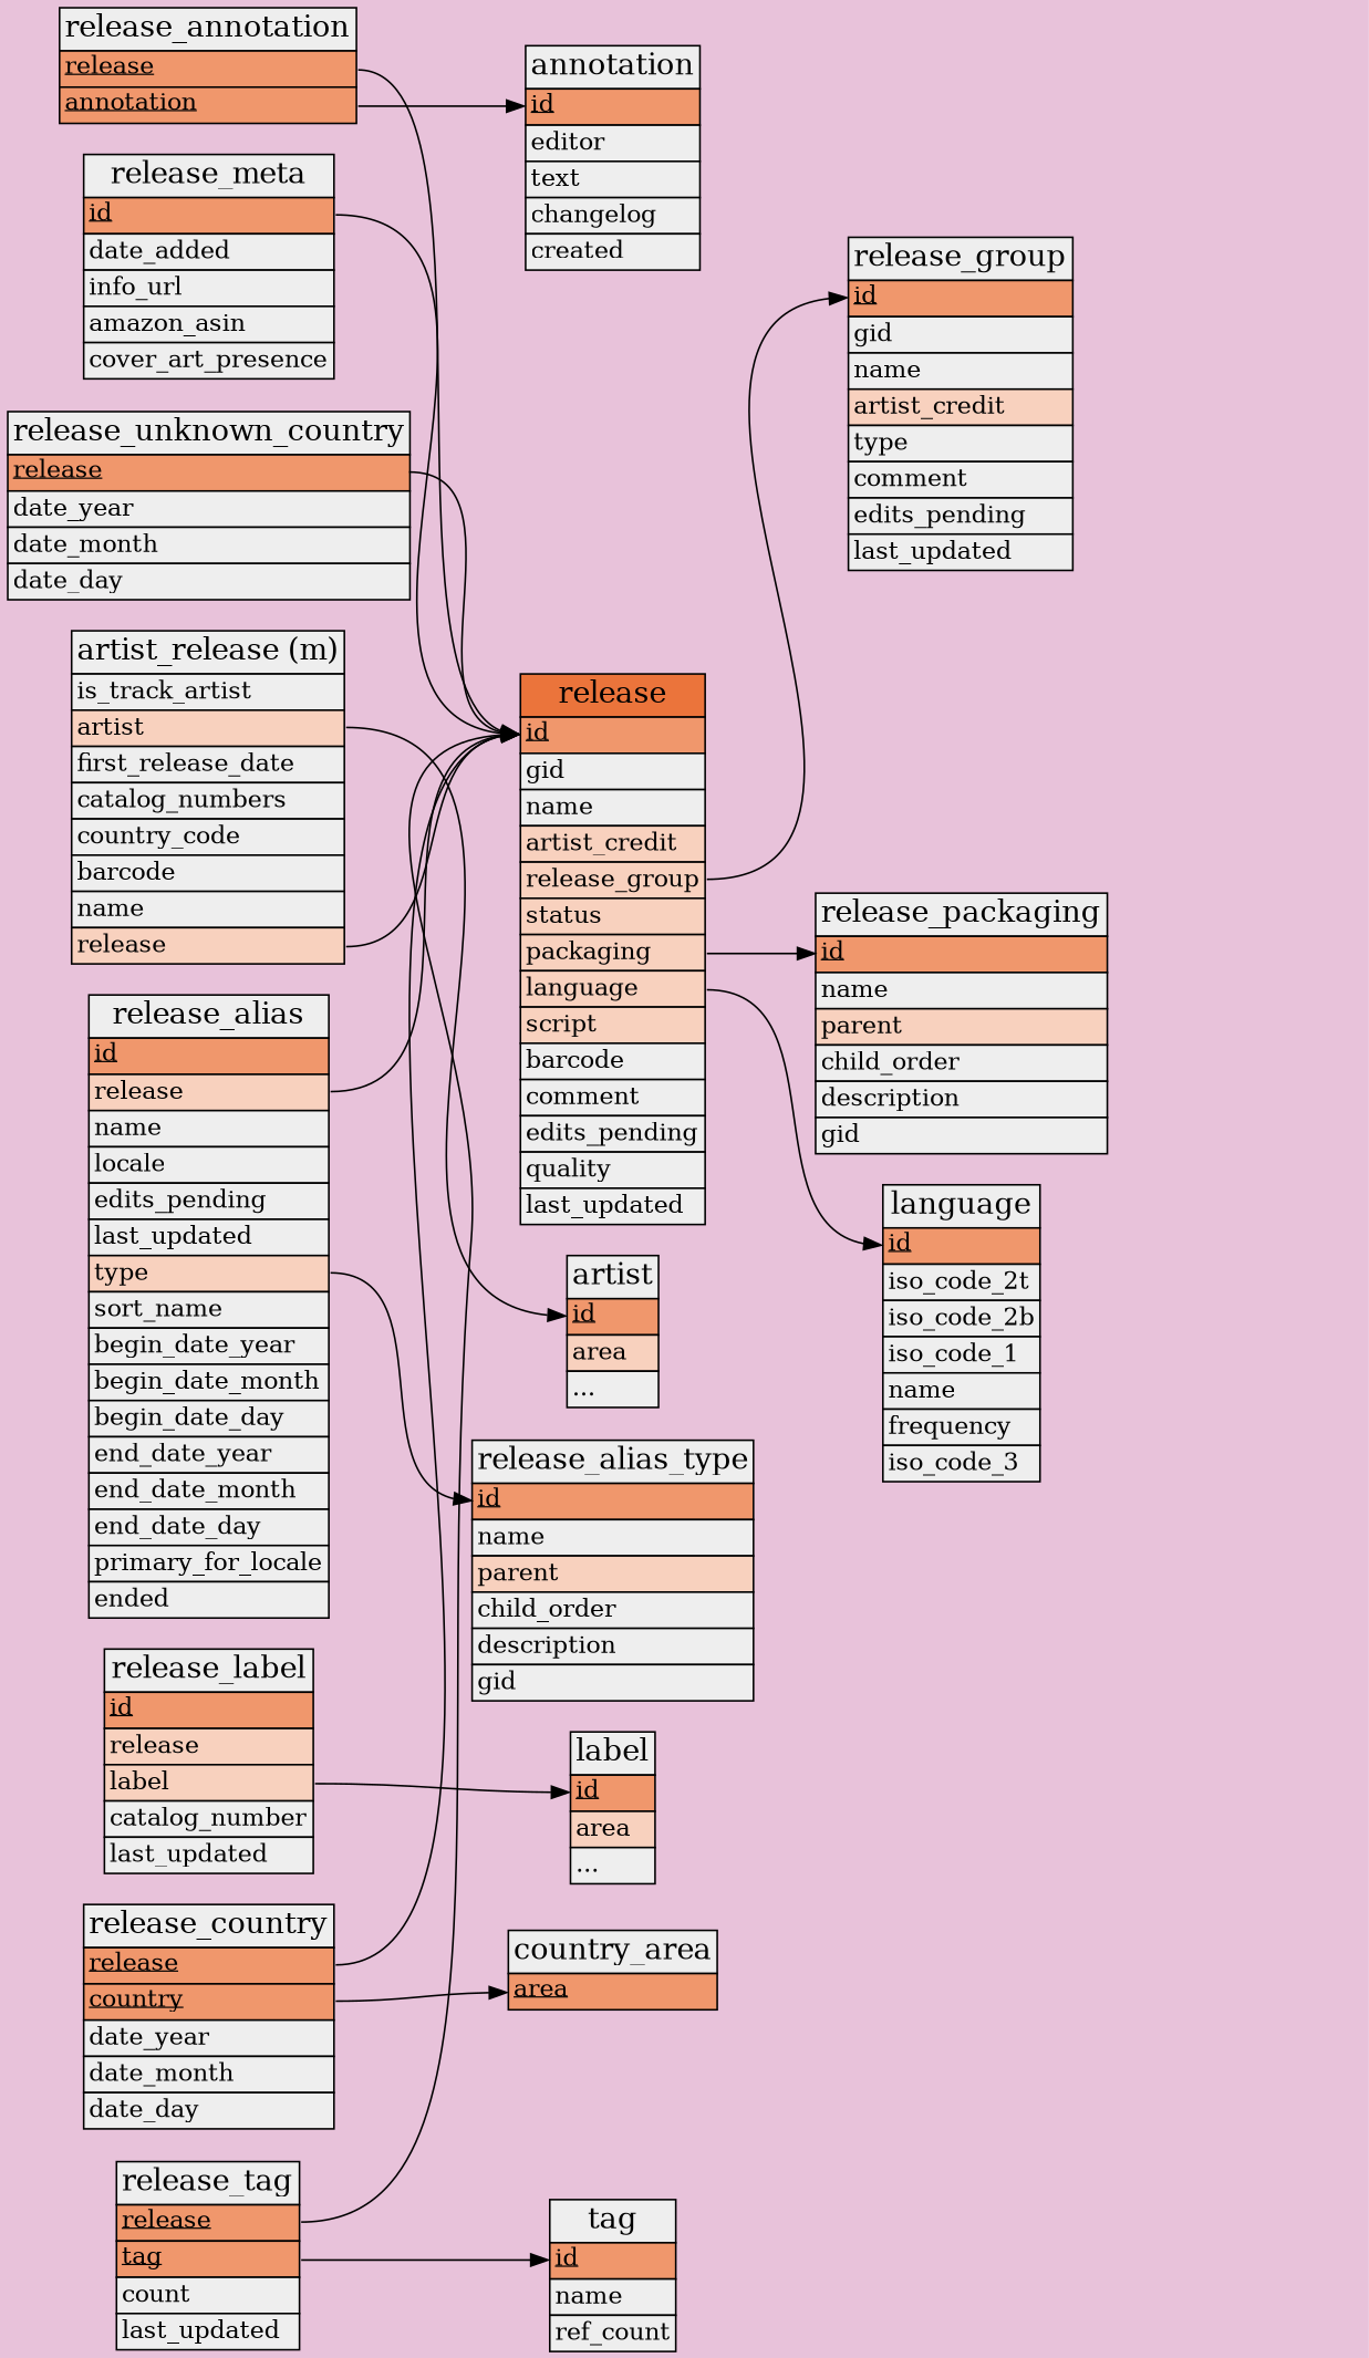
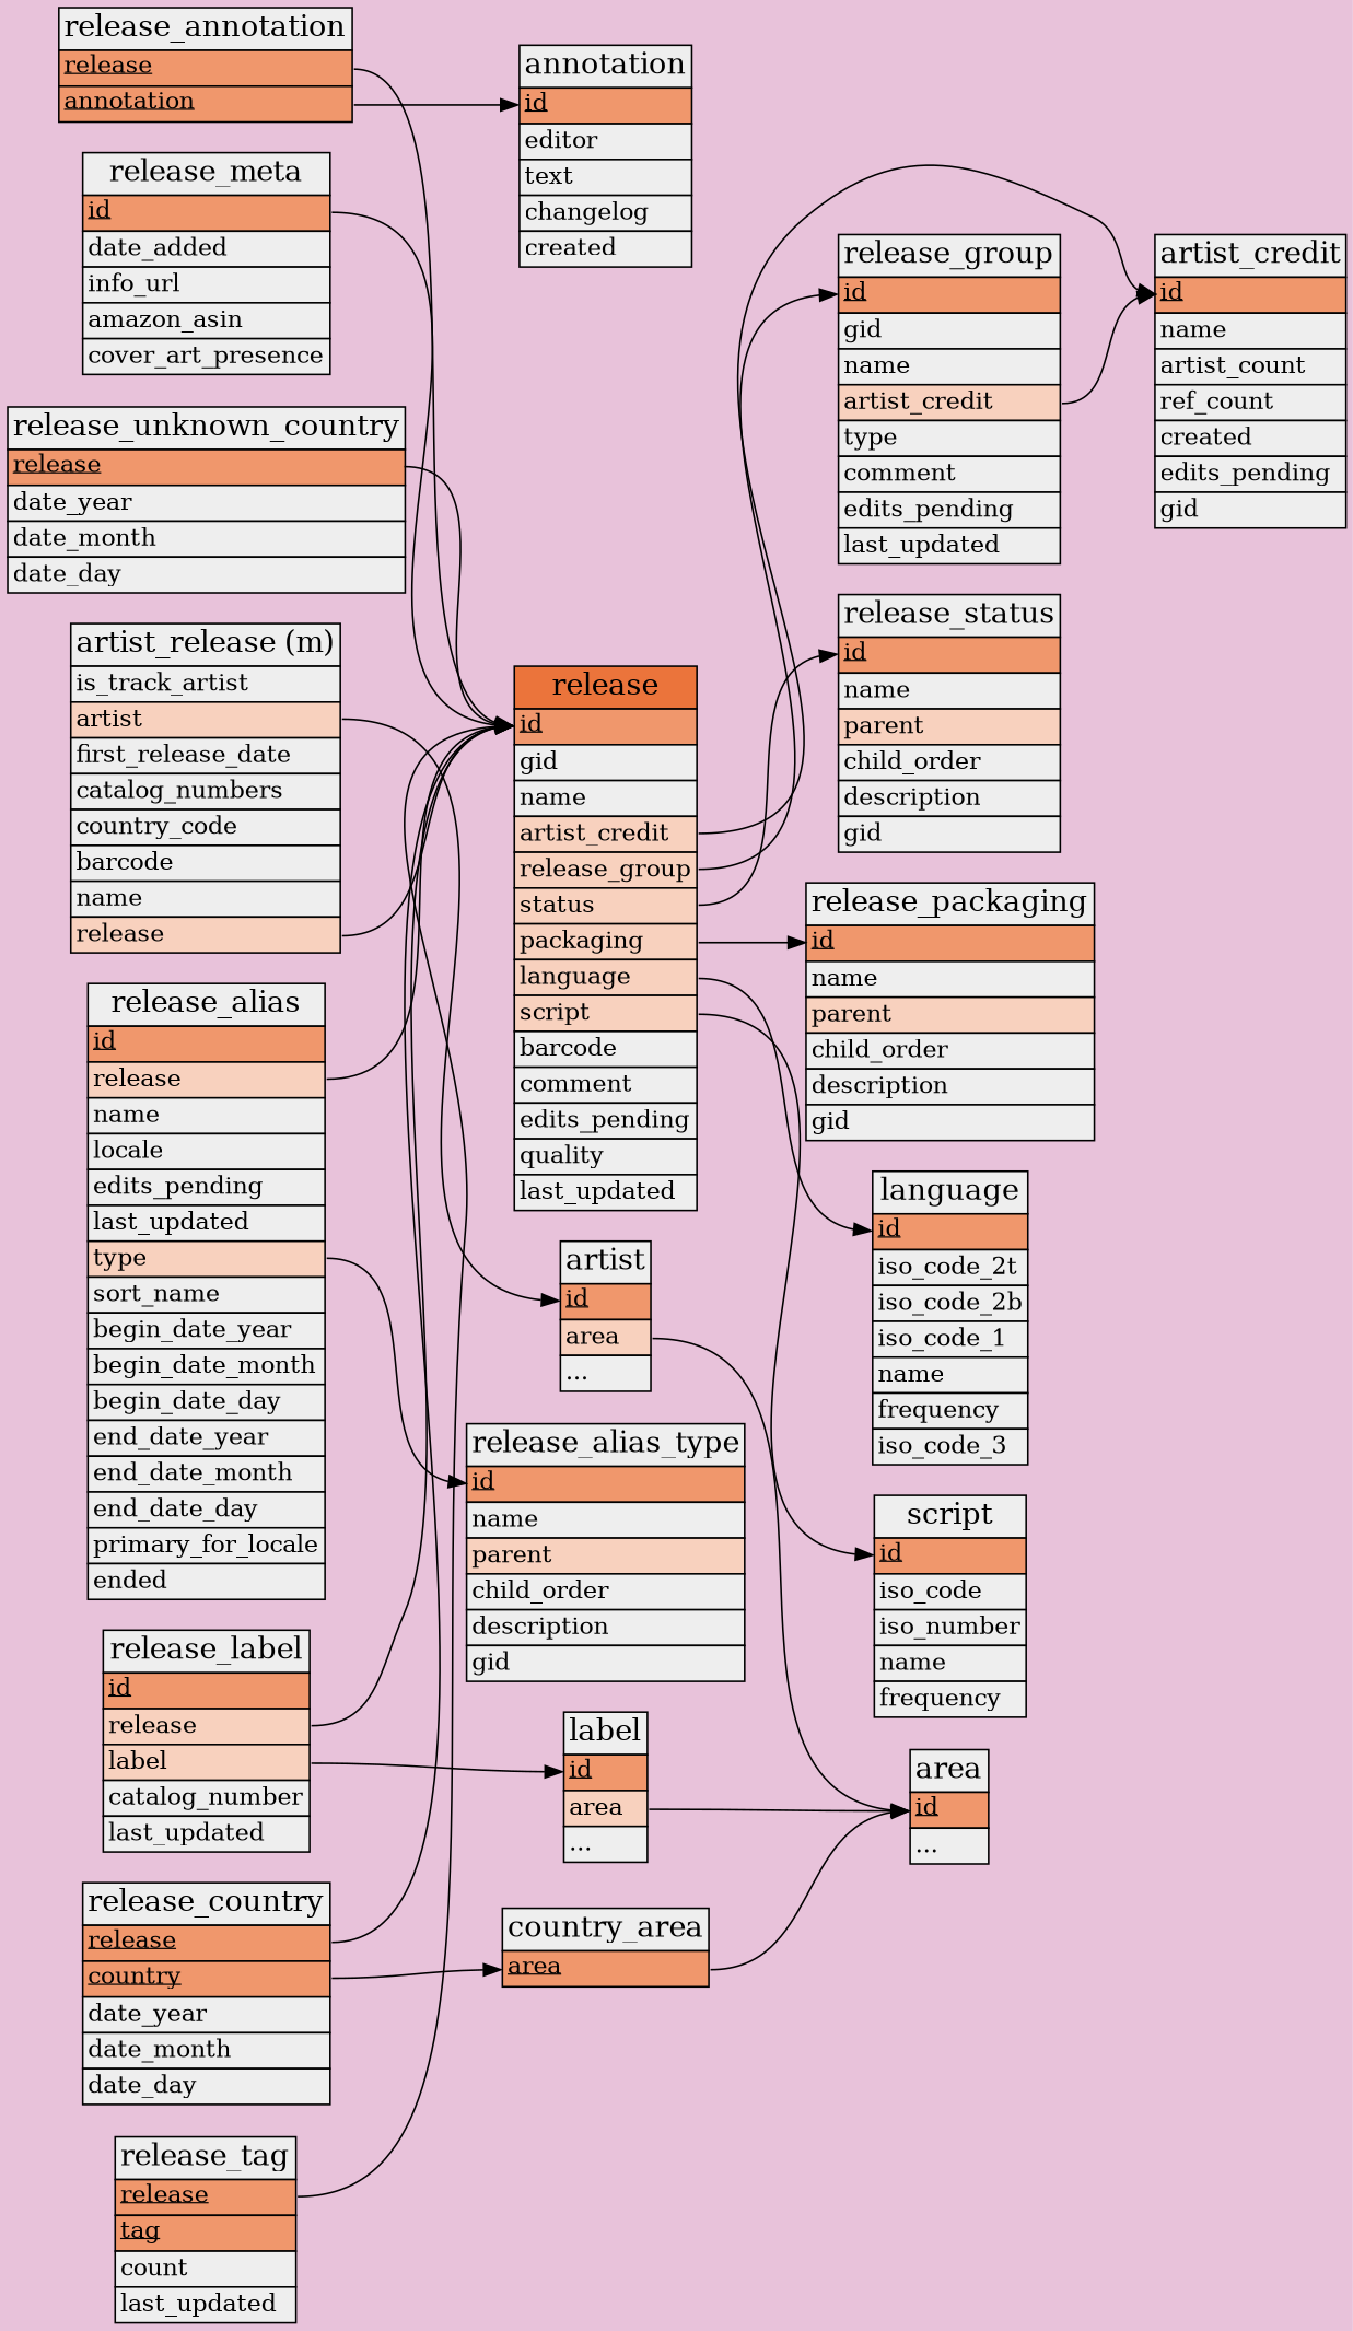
  digraph {
    bgcolor="#e8c2da"
    concentrate=true
    pack=true
    rankdir=LR
    node [shape=plain]
    edge [headport=id tailport=release]
    n1 [label=<             <table border="0" cellspacing="0" cellborder="1">                 <tr><td bgcolor="#eeeeee"><font point-size="17">annotation</font></td></tr>                 <tr><td bgcolor="#f0976c" align="left" port="id"><font point-size="14"><u>id</u></font></td></tr>                 <tr><td bgcolor="#eeeeee" align="left" port="editor"><font point-size="14">editor</font></td></tr>                 <tr><td bgcolor="#eeeeee" align="left" port="text"><font point-size="14">text</font></td></tr>                 <tr><td bgcolor="#eeeeee" align="left" port="changelog"><font point-size="14">changelog</font></td></tr>                 <tr><td bgcolor="#eeeeee" align="left" port="created"><font point-size="14">created</font></td></tr>             </table>         >]
+   n2 [label=<             <table border="0" cellspacing="0" cellborder="1">                 <tr><td bgcolor="#eeeeee"><font point-size="17">area</font></td></tr>                 <tr><td bgcolor="#f0976c" align="left" port="id"><font point-size="14"><u>id</u></font></td></tr>                 <tr><td bgcolor="#eeeeee" align="left" port="..."><font point-size="14">...</font></td></tr>             </table>         >]
    n3 [label=<             <table border="0" cellspacing="0" cellborder="1">                 <tr><td bgcolor="#eeeeee"><font point-size="17">artist</font></td></tr>                 <tr><td bgcolor="#f0976c" align="left" port="id"><font point-size="14"><u>id</u></font></td></tr>                 <tr><td bgcolor="#f8d1be" align="left" port="area"><font point-size="14">area</font></td></tr>                 <tr><td bgcolor="#eeeeee" align="left" port="..."><font point-size="14">...</font></td></tr>             </table>         >]
+   n4 [label=<             <table border="0" cellspacing="0" cellborder="1">                 <tr><td bgcolor="#eeeeee"><font point-size="17">artist_credit</font></td></tr>                 <tr><td bgcolor="#f0976c" align="left" port="id"><font point-size="14"><u>id</u></font></td></tr>                 <tr><td bgcolor="#eeeeee" align="left" port="name"><font point-size="14">name</font></td></tr>                 <tr><td bgcolor="#eeeeee" align="left" port="artist_count"><font point-size="14">artist_count</font></td></tr>                 <tr><td bgcolor="#eeeeee" align="left" port="ref_count"><font point-size="14">ref_count</font></td></tr>                 <tr><td bgcolor="#eeeeee" align="left" port="created"><font point-size="14">created</font></td></tr>                 <tr><td bgcolor="#eeeeee" align="left" port="edits_pending"><font point-size="14">edits_pending</font></td></tr>                 <tr><td bgcolor="#eeeeee" align="left" port="gid"><font point-size="14">gid</font></td></tr>             </table>         >]
    n5 [label=<             <table border="0" cellspacing="0" cellborder="1">                 <tr><td bgcolor="#eeeeee"><font point-size="17">artist_release (m)</font></td></tr>                 <tr><td bgcolor="#eeeeee" align="left" port="is_track_artist"><font point-size="14">is_track_artist</font></td></tr>                 <tr><td bgcolor="#f8d1be" align="left" port="artist"><font point-size="14">artist</font></td></tr>                 <tr><td bgcolor="#eeeeee" align="left" port="first_release_date"><font point-size="14">first_release_date</font></td></tr>                 <tr><td bgcolor="#eeeeee" align="left" port="catalog_numbers"><font point-size="14">catalog_numbers</font></td></tr>                 <tr><td bgcolor="#eeeeee" align="left" port="country_code"><font point-size="14">country_code</font></td></tr>                 <tr><td bgcolor="#eeeeee" align="left" port="barcode"><font point-size="14">barcode</font></td></tr>                 <tr><td bgcolor="#eeeeee" align="left" port="name"><font point-size="14">name</font></td></tr>                 <tr><td bgcolor="#f8d1be" align="left" port="release"><font point-size="14">release</font></td></tr>             </table>         >]
    n6 [label=<             <table border="0" cellspacing="0" cellborder="1">                 <tr><td bgcolor="#eb743b"><font point-size="17">release</font></td></tr>                 <tr><td bgcolor="#f0976c" align="left" port="id"><font point-size="14"><u>id</u></font></td></tr>                 <tr><td bgcolor="#eeeeee" align="left" port="gid"><font point-size="14">gid</font></td></tr>                 <tr><td bgcolor="#eeeeee" align="left" port="name"><font point-size="14">name</font></td></tr>                 <tr><td bgcolor="#f8d1be" align="left" port="artist_credit"><font point-size="14">artist_credit</font></td></tr>                 <tr><td bgcolor="#f8d1be" align="left" port="release_group"><font point-size="14">release_group</font></td></tr>                 <tr><td bgcolor="#f8d1be" align="left" port="status"><font point-size="14">status</font></td></tr>                 <tr><td bgcolor="#f8d1be" align="left" port="packaging"><font point-size="14">packaging</font></td></tr>                 <tr><td bgcolor="#f8d1be" align="left" port="language"><font point-size="14">language</font></td></tr>                 <tr><td bgcolor="#f8d1be" align="left" port="script"><font point-size="14">script</font></td></tr>                 <tr><td bgcolor="#eeeeee" align="left" port="barcode"><font point-size="14">barcode</font></td></tr>                 <tr><td bgcolor="#eeeeee" align="left" port="comment"><font point-size="14">comment</font></td></tr>                 <tr><td bgcolor="#eeeeee" align="left" port="edits_pending"><font point-size="14">edits_pending</font></td></tr>                 <tr><td bgcolor="#eeeeee" align="left" port="quality"><font point-size="14">quality</font></td></tr>                 <tr><td bgcolor="#eeeeee" align="left" port="last_updated"><font point-size="14">last_updated</font></td></tr>             </table>         >]
    n7 [label=<             <table border="0" cellspacing="0" cellborder="1">                 <tr><td bgcolor="#eeeeee"><font point-size="17">language</font></td></tr>                 <tr><td bgcolor="#f0976c" align="left" port="id"><font point-size="14"><u>id</u></font></td></tr>                 <tr><td bgcolor="#eeeeee" align="left" port="iso_code_2t"><font point-size="14">iso_code_2t</font></td></tr>                 <tr><td bgcolor="#eeeeee" align="left" port="iso_code_2b"><font point-size="14">iso_code_2b</font></td></tr>                 <tr><td bgcolor="#eeeeee" align="left" port="iso_code_1"><font point-size="14">iso_code_1</font></td></tr>                 <tr><td bgcolor="#eeeeee" align="left" port="name"><font point-size="14">name</font></td></tr>                 <tr><td bgcolor="#eeeeee" align="left" port="frequency"><font point-size="14">frequency</font></td></tr>                 <tr><td bgcolor="#eeeeee" align="left" port="iso_code_3"><font point-size="14">iso_code_3</font></td></tr>             </table>         >]
    n8 [label=<             <table border="0" cellspacing="0" cellborder="1">                 <tr><td bgcolor="#eeeeee"><font point-size="17">release_group</font></td></tr>                 <tr><td bgcolor="#f0976c" align="left" port="id"><font point-size="14"><u>id</u></font></td></tr>                 <tr><td bgcolor="#eeeeee" align="left" port="gid"><font point-size="14">gid</font></td></tr>                 <tr><td bgcolor="#eeeeee" align="left" port="name"><font point-size="14">name</font></td></tr>                 <tr><td bgcolor="#f8d1be" align="left" port="artist_credit"><font point-size="14">artist_credit</font></td></tr>                 <tr><td bgcolor="#eeeeee" align="left" port="type"><font point-size="14">type</font></td></tr>                 <tr><td bgcolor="#eeeeee" align="left" port="comment"><font point-size="14">comment</font></td></tr>                 <tr><td bgcolor="#eeeeee" align="left" port="edits_pending"><font point-size="14">edits_pending</font></td></tr>                 <tr><td bgcolor="#eeeeee" align="left" port="last_updated"><font point-size="14">last_updated</font></td></tr>             </table>         >]
    n9 [label=<             <table border="0" cellspacing="0" cellborder="1">                 <tr><td bgcolor="#eeeeee"><font point-size="17">release_packaging</font></td></tr>                 <tr><td bgcolor="#f0976c" align="left" port="id"><font point-size="14"><u>id</u></font></td></tr>                 <tr><td bgcolor="#eeeeee" align="left" port="name"><font point-size="14">name</font></td></tr>                 <tr><td bgcolor="#f8d1be" align="left" port="parent"><font point-size="14">parent</font></td></tr>                 <tr><td bgcolor="#eeeeee" align="left" port="child_order"><font point-size="14">child_order</font></td></tr>                 <tr><td bgcolor="#eeeeee" align="left" port="description"><font point-size="14">description</font></td></tr>                 <tr><td bgcolor="#eeeeee" align="left" port="gid"><font point-size="14">gid</font></td></tr>             </table>         >]
+   n10 [label=<             <table border="0" cellspacing="0" cellborder="1">                 <tr><td bgcolor="#eeeeee"><font point-size="17">release_status</font></td></tr>                 <tr><td bgcolor="#f0976c" align="left" port="id"><font point-size="14"><u>id</u></font></td></tr>                 <tr><td bgcolor="#eeeeee" align="left" port="name"><font point-size="14">name</font></td></tr>                 <tr><td bgcolor="#f8d1be" align="left" port="parent"><font point-size="14">parent</font></td></tr>                 <tr><td bgcolor="#eeeeee" align="left" port="child_order"><font point-size="14">child_order</font></td></tr>                 <tr><td bgcolor="#eeeeee" align="left" port="description"><font point-size="14">description</font></td></tr>                 <tr><td bgcolor="#eeeeee" align="left" port="gid"><font point-size="14">gid</font></td></tr>             </table>         >]
+   n11 [label=<             <table border="0" cellspacing="0" cellborder="1">                 <tr><td bgcolor="#eeeeee"><font point-size="17">script</font></td></tr>                 <tr><td bgcolor="#f0976c" align="left" port="id"><font point-size="14"><u>id</u></font></td></tr>                 <tr><td bgcolor="#eeeeee" align="left" port="iso_code"><font point-size="14">iso_code</font></td></tr>                 <tr><td bgcolor="#eeeeee" align="left" port="iso_number"><font point-size="14">iso_number</font></td></tr>                 <tr><td bgcolor="#eeeeee" align="left" port="name"><font point-size="14">name</font></td></tr>                 <tr><td bgcolor="#eeeeee" align="left" port="frequency"><font point-size="14">frequency</font></td></tr>             </table>         >]
    n12 [label=<             <table border="0" cellspacing="0" cellborder="1">                 <tr><td bgcolor="#eeeeee"><font point-size="17">country_area</font></td></tr>                 <tr><td bgcolor="#f0976c" align="left" port="area"><font point-size="14"><u>area</u></font></td></tr>             </table>         >]
    n13 [label=<             <table border="0" cellspacing="0" cellborder="1">                 <tr><td bgcolor="#eeeeee"><font point-size="17">label</font></td></tr>                 <tr><td bgcolor="#f0976c" align="left" port="id"><font point-size="14"><u>id</u></font></td></tr>                 <tr><td bgcolor="#f8d1be" align="left" port="area"><font point-size="14">area</font></td></tr>                 <tr><td bgcolor="#eeeeee" align="left" port="..."><font point-size="14">...</font></td></tr>             </table>         >]
    n14 [label=<             <table border="0" cellspacing="0" cellborder="1">                 <tr><td bgcolor="#eeeeee"><font point-size="17">release_alias</font></td></tr>                 <tr><td bgcolor="#f0976c" align="left" port="id"><font point-size="14"><u>id</u></font></td></tr>                 <tr><td bgcolor="#f8d1be" align="left" port="release"><font point-size="14">release</font></td></tr>                 <tr><td bgcolor="#eeeeee" align="left" port="name"><font point-size="14">name</font></td></tr>                 <tr><td bgcolor="#eeeeee" align="left" port="locale"><font point-size="14">locale</font></td></tr>                 <tr><td bgcolor="#eeeeee" align="left" port="edits_pending"><font point-size="14">edits_pending</font></td></tr>                 <tr><td bgcolor="#eeeeee" align="left" port="last_updated"><font point-size="14">last_updated</font></td></tr>                 <tr><td bgcolor="#f8d1be" align="left" port="type"><font point-size="14">type</font></td></tr>                 <tr><td bgcolor="#eeeeee" align="left" port="sort_name"><font point-size="14">sort_name</font></td></tr>                 <tr><td bgcolor="#eeeeee" align="left" port="begin_date_year"><font point-size="14">begin_date_year</font></td></tr>                 <tr><td bgcolor="#eeeeee" align="left" port="begin_date_month"><font point-size="14">begin_date_month</font></td></tr>                 <tr><td bgcolor="#eeeeee" align="left" port="begin_date_day"><font point-size="14">begin_date_day</font></td></tr>                 <tr><td bgcolor="#eeeeee" align="left" port="end_date_year"><font point-size="14">end_date_year</font></td></tr>                 <tr><td bgcolor="#eeeeee" align="left" port="end_date_month"><font point-size="14">end_date_month</font></td></tr>                 <tr><td bgcolor="#eeeeee" align="left" port="end_date_day"><font point-size="14">end_date_day</font></td></tr>                 <tr><td bgcolor="#eeeeee" align="left" port="primary_for_locale"><font point-size="14">primary_for_locale</font></td></tr>                 <tr><td bgcolor="#eeeeee" align="left" port="ended"><font point-size="14">ended</font></td></tr>             </table>         >]
    n15 [label=<             <table border="0" cellspacing="0" cellborder="1">                 <tr><td bgcolor="#eeeeee"><font point-size="17">release_alias_type</font></td></tr>                 <tr><td bgcolor="#f0976c" align="left" port="id"><font point-size="14"><u>id</u></font></td></tr>                 <tr><td bgcolor="#eeeeee" align="left" port="name"><font point-size="14">name</font></td></tr>                 <tr><td bgcolor="#f8d1be" align="left" port="parent"><font point-size="14">parent</font></td></tr>                 <tr><td bgcolor="#eeeeee" align="left" port="child_order"><font point-size="14">child_order</font></td></tr>                 <tr><td bgcolor="#eeeeee" align="left" port="description"><font point-size="14">description</font></td></tr>                 <tr><td bgcolor="#eeeeee" align="left" port="gid"><font point-size="14">gid</font></td></tr>             </table>         >]
    n16 [label=<             <table border="0" cellspacing="0" cellborder="1">                 <tr><td bgcolor="#eeeeee"><font point-size="17">release_annotation</font></td></tr>                 <tr><td bgcolor="#f0976c" align="left" port="release"><font point-size="14"><u>release</u></font></td></tr>                 <tr><td bgcolor="#f0976c" align="left" port="annotation"><font point-size="14"><u>annotation</u></font></td></tr>             </table>         >]
    n17 [label=<             <table border="0" cellspacing="0" cellborder="1">                 <tr><td bgcolor="#eeeeee"><font point-size="17">release_country</font></td></tr>                 <tr><td bgcolor="#f0976c" align="left" port="release"><font point-size="14"><u>release</u></font></td></tr>                 <tr><td bgcolor="#f0976c" align="left" port="country"><font point-size="14"><u>country</u></font></td></tr>                 <tr><td bgcolor="#eeeeee" align="left" port="date_year"><font point-size="14">date_year</font></td></tr>                 <tr><td bgcolor="#eeeeee" align="left" port="date_month"><font point-size="14">date_month</font></td></tr>                 <tr><td bgcolor="#eeeeee" align="left" port="date_day"><font point-size="14">date_day</font></td></tr>             </table>         >]
    n18 [label=<             <table border="0" cellspacing="0" cellborder="1">                 <tr><td bgcolor="#eeeeee"><font point-size="17">release_label</font></td></tr>                 <tr><td bgcolor="#f0976c" align="left" port="id"><font point-size="14"><u>id</u></font></td></tr>                 <tr><td bgcolor="#f8d1be" align="left" port="release"><font point-size="14">release</font></td></tr>                 <tr><td bgcolor="#f8d1be" align="left" port="label"><font point-size="14">label</font></td></tr>                 <tr><td bgcolor="#eeeeee" align="left" port="catalog_number"><font point-size="14">catalog_number</font></td></tr>                 <tr><td bgcolor="#eeeeee" align="left" port="last_updated"><font point-size="14">last_updated</font></td></tr>             </table>         >]
    n19 [label=<             <table border="0" cellspacing="0" cellborder="1">                 <tr><td bgcolor="#eeeeee"><font point-size="17">release_meta</font></td></tr>                 <tr><td bgcolor="#f0976c" align="left" port="id"><font point-size="14"><u>id</u></font></td></tr>                 <tr><td bgcolor="#eeeeee" align="left" port="date_added"><font point-size="14">date_added</font></td></tr>                 <tr><td bgcolor="#eeeeee" align="left" port="info_url"><font point-size="14">info_url</font></td></tr>                 <tr><td bgcolor="#eeeeee" align="left" port="amazon_asin"><font point-size="14">amazon_asin</font></td></tr>                 <tr><td bgcolor="#eeeeee" align="left" port="cover_art_presence"><font point-size="14">cover_art_presence</font></td></tr>             </table>         >]
    n20 [label=<             <table border="0" cellspacing="0" cellborder="1">                 <tr><td bgcolor="#eeeeee"><font point-size="17">release_tag</font></td></tr>                 <tr><td bgcolor="#f0976c" align="left" port="release"><font point-size="14"><u>release</u></font></td></tr>                 <tr><td bgcolor="#f0976c" align="left" port="tag"><font point-size="14"><u>tag</u></font></td></tr>                 <tr><td bgcolor="#eeeeee" align="left" port="count"><font point-size="14">count</font></td></tr>                 <tr><td bgcolor="#eeeeee" align="left" port="last_updated"><font point-size="14">last_updated</font></td></tr>             </table>         >]
-   n21 [label=<             <table border="0" cellspacing="0" cellborder="1">                 <tr><td bgcolor="#eeeeee"><font point-size="17">tag</font></td></tr>                 <tr><td bgcolor="#f0976c" align="left" port="id"><font point-size="14"><u>id</u></font></td></tr>                 <tr><td bgcolor="#eeeeee" align="left" port="name"><font point-size="14">name</font></td></tr>                 <tr><td bgcolor="#eeeeee" align="left" port="ref_count"><font point-size="14">ref_count</font></td></tr>             </table>         >]
    n22 [label=<             <table border="0" cellspacing="0" cellborder="1">                 <tr><td bgcolor="#eeeeee"><font point-size="17">release_unknown_country</font></td></tr>                 <tr><td bgcolor="#f0976c" align="left" port="release"><font point-size="14"><u>release</u></font></td></tr>                 <tr><td bgcolor="#eeeeee" align="left" port="date_year"><font point-size="14">date_year</font></td></tr>                 <tr><td bgcolor="#eeeeee" align="left" port="date_month"><font point-size="14">date_month</font></td></tr>                 <tr><td bgcolor="#eeeeee" align="left" port="date_day"><font point-size="14">date_day</font></td></tr>             </table>         >]
+   n3 -> n2 [tailport=area]
    n5 -> n3 [tailport=artist]
    n5 -> n6
+   n6 -> n4 [tailport=artist_credit]
    n6 -> n7 [tailport=language]
    n6 -> n8 [tailport=release_group]
    n6 -> n9 [tailport=packaging]
+   n6 -> n10 [tailport=status]
+   n6 -> n11 [tailport=script]
+   n8 -> n4 [tailport=artist_credit]
+   n12 -> n2 [tailport=area]
+   n13 -> n2 [tailport=area]
    n14 -> n6
    n14 -> n15 [tailport=type]
    n16 -> n1 [tailport=annotation]
    n16 -> n6
    n17 -> n6
    n17 -> n12 [headport=area tailport=country]
+   n18 -> n6
    n18 -> n13 [tailport=label]
    n19 -> n6 [tailport=id]
    n20 -> n6
-   n20 -> n21 [tailport=tag]
    n22 -> n6
  }
